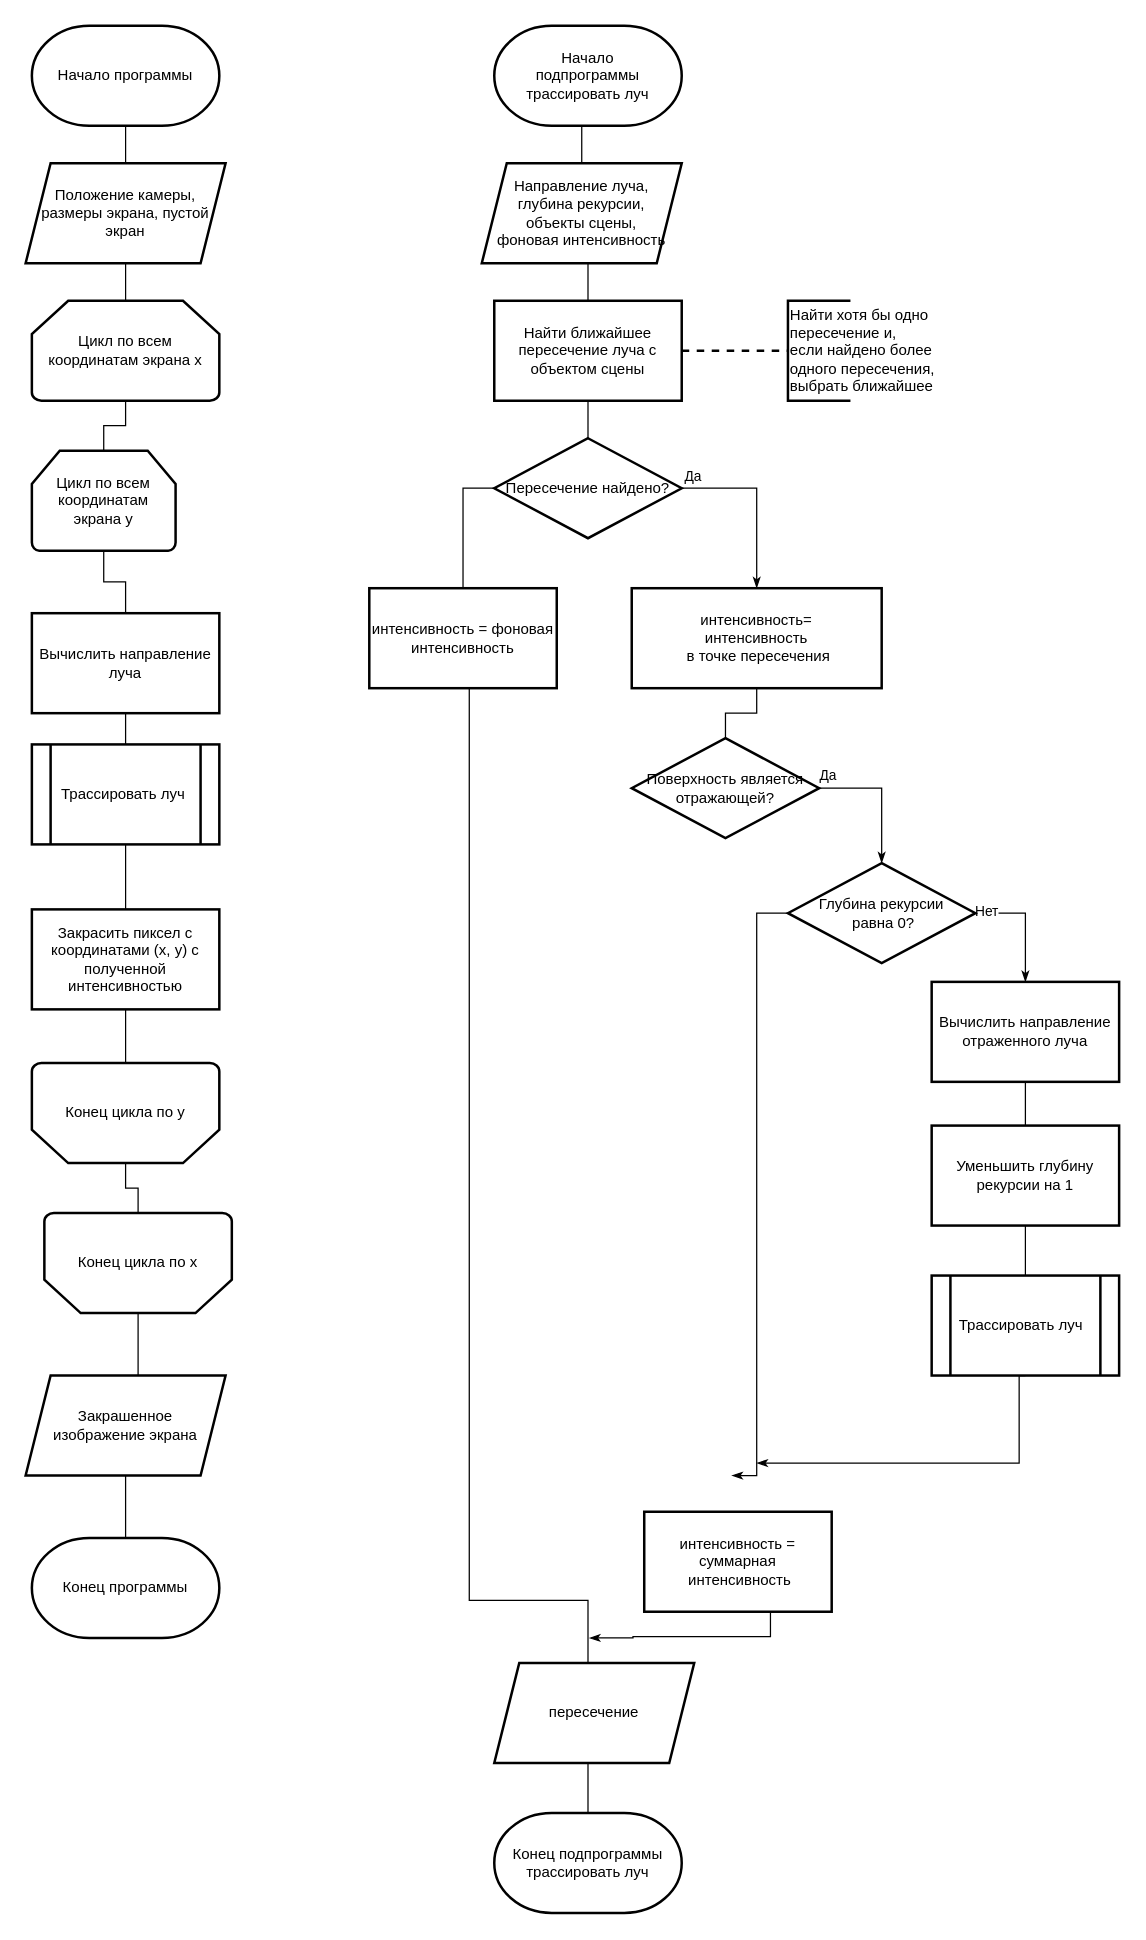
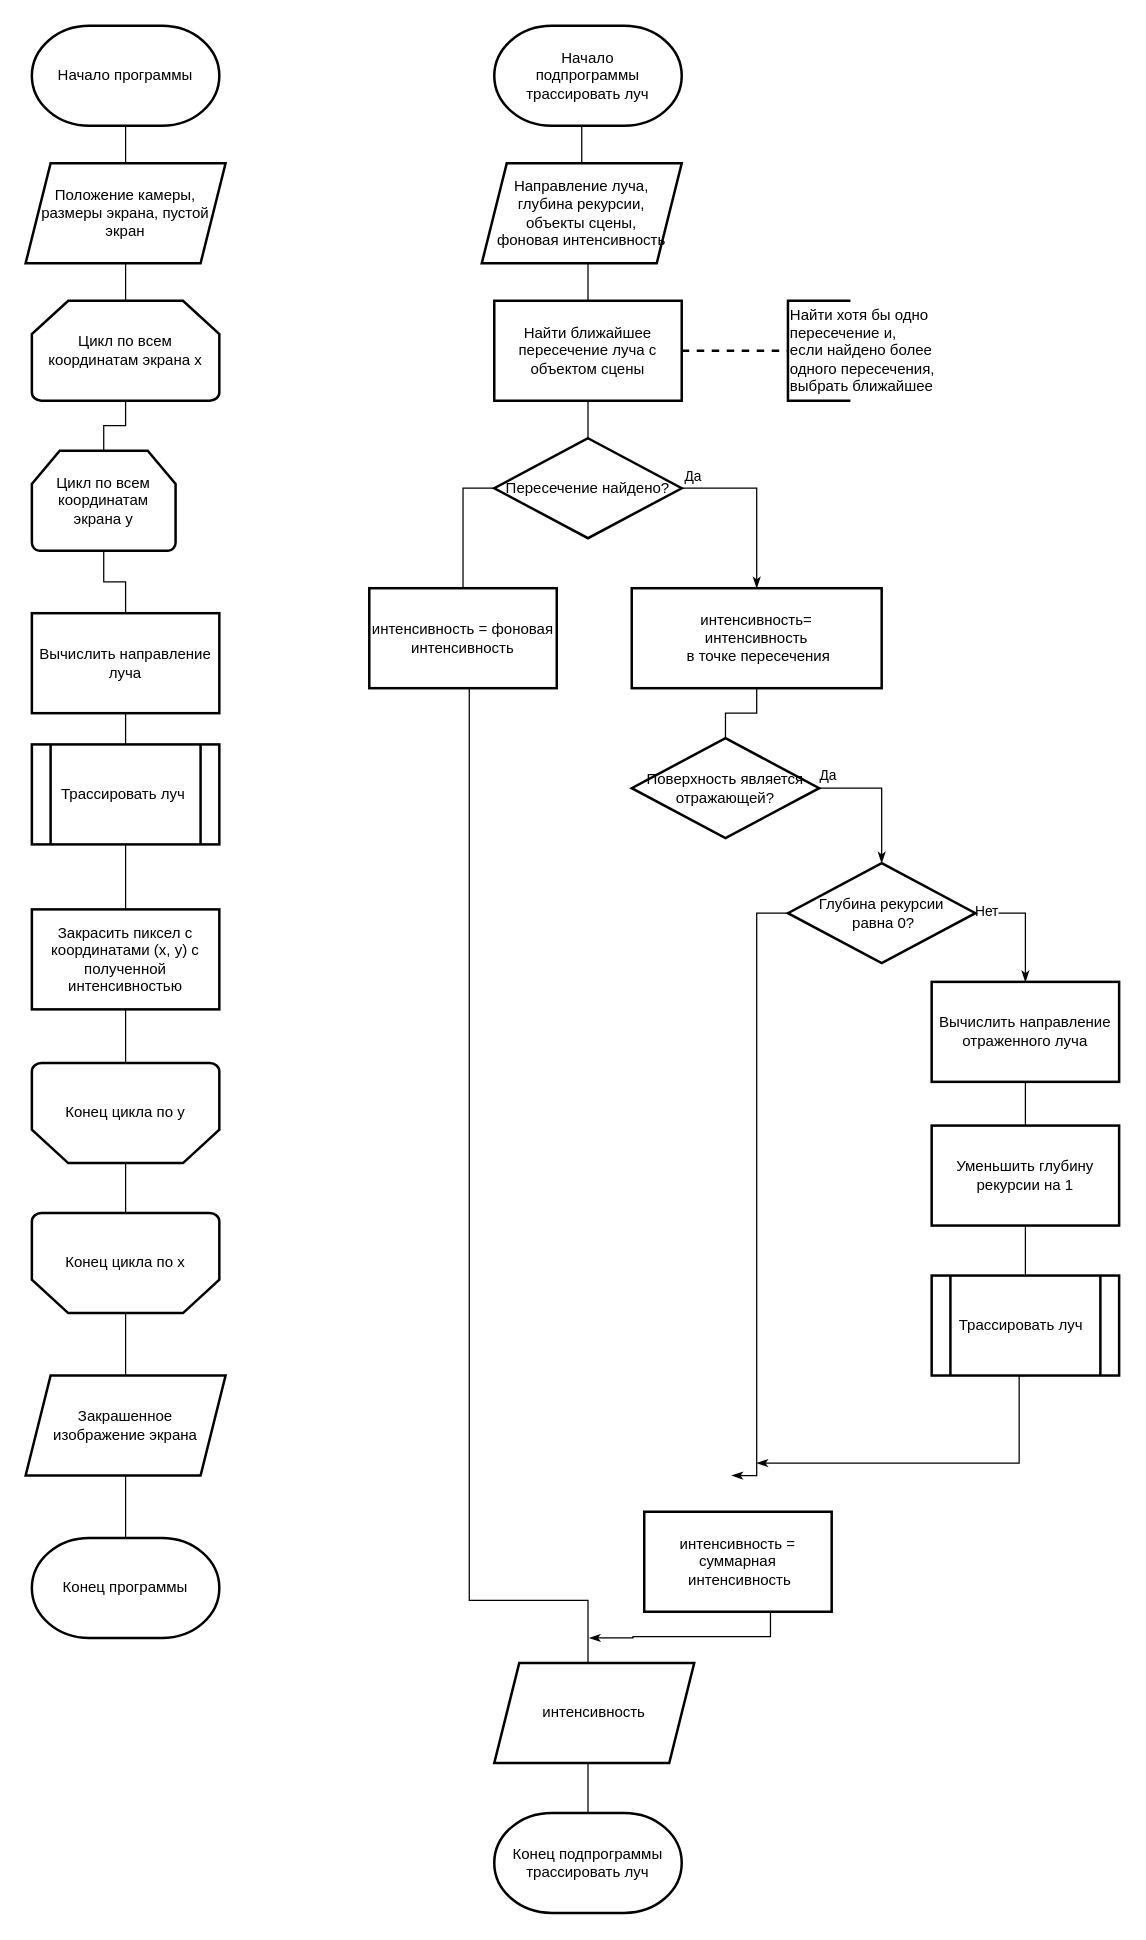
  <mxCell id="0" />
  <mxCell id="1" parent="0" />
  <mxCell id="2" style="edgeStyle=orthogonalEdgeStyle;rounded=0;orthogonalLoop=1;jettySize=auto;html=1;exitX=0.5;exitY=1;exitDx=0;exitDy=0;exitPerimeter=0;entryX=0.5;entryY=0;entryDx=0;entryDy=0;endArrow=none;endFill=0;" edge="1" parent="1" source="3" target="46"><mxGeometry relative="1" as="geometry" /></mxCell>
  <mxCell id="3" value="Начало программы&lt;br&gt;" style="strokeWidth=2;html=1;shape=mxgraph.flowchart.terminator;whiteSpace=wrap;" parent="1" vertex="1"><mxGeometry x="25" y="20" width="150" height="80" as="geometry" /></mxCell>
  <mxCell id="4" style="edgeStyle=orthogonalEdgeStyle;rounded=0;orthogonalLoop=1;jettySize=auto;html=1;exitX=0.5;exitY=1;exitDx=0;exitDy=0;exitPerimeter=0;entryX=0.5;entryY=0;entryDx=0;entryDy=0;entryPerimeter=0;endArrow=none;endFill=0;" parent="1" source="6" target="8" edge="1"><mxGeometry relative="1" as="geometry" /></mxCell>
  <mxCell id="5" style="edgeStyle=orthogonalEdgeStyle;rounded=0;orthogonalLoop=1;jettySize=auto;html=1;exitX=0.5;exitY=0;exitDx=0;exitDy=0;exitPerimeter=0;entryX=0.5;entryY=1;entryDx=0;entryDy=0;endArrow=none;endFill=0;" edge="1" parent="1" source="6" target="46"><mxGeometry relative="1" as="geometry" /></mxCell>
  <mxCell id="6" value="Цикл по всем координатам экрана x" style="strokeWidth=2;html=1;shape=mxgraph.flowchart.loop_limit;whiteSpace=wrap;" parent="1" vertex="1"><mxGeometry x="25" y="240" width="150" height="80" as="geometry" /></mxCell>
  <mxCell id="7" style="edgeStyle=orthogonalEdgeStyle;rounded=0;orthogonalLoop=1;jettySize=auto;html=1;exitX=0.5;exitY=1;exitDx=0;exitDy=0;exitPerimeter=0;entryX=0.5;entryY=0;entryDx=0;entryDy=0;endArrow=none;endFill=0;" parent="1" source="8" target="10" edge="1"><mxGeometry relative="1" as="geometry" /></mxCell>
  <mxCell id="8" value="Цикл по всем координатам экрана y" style="strokeWidth=2;html=1;shape=mxgraph.flowchart.loop_limit;whiteSpace=wrap;" parent="1" vertex="1"><mxGeometry x="25" y="360" width="115" height="80" as="geometry" /></mxCell>
  <mxCell id="9" value="" style="edgeStyle=orthogonalEdgeStyle;rounded=0;orthogonalLoop=1;jettySize=auto;html=1;endArrow=none;endFill=0;" parent="1" source="10" target="16" edge="1"><mxGeometry relative="1" as="geometry" /></mxCell>
  <mxCell id="10" value="Вычислить направление луча" style="rounded=0;whiteSpace=wrap;html=1;strokeWidth=2;" parent="1" vertex="1"><mxGeometry x="25" y="490" width="150" height="80" as="geometry" /></mxCell>
  <mxCell id="11" value="" style="edgeStyle=orthogonalEdgeStyle;rounded=0;orthogonalLoop=1;jettySize=auto;html=1;endArrow=none;endFill=0;" parent="1" source="12" target="14" edge="1"><mxGeometry relative="1" as="geometry" /></mxCell>
  <mxCell id="12" value="Конец цикла по y" style="strokeWidth=2;html=1;shape=mxgraph.flowchart.loop_limit;whiteSpace=wrap;direction=west;" parent="1" vertex="1"><mxGeometry x="25" y="850" width="150" height="80" as="geometry" /></mxCell>
  <mxCell id="13" value="" style="edgeStyle=orthogonalEdgeStyle;rounded=0;orthogonalLoop=1;jettySize=auto;html=1;endArrow=none;endFill=0;" parent="1" source="14" target="15" edge="1"><mxGeometry relative="1" as="geometry" /></mxCell>
- <mxCell id="14" value="Конец цикла по x" style="strokeWidth=2;html=1;shape=mxgraph.flowchart.loop_limit;whiteSpace=wrap;direction=west;" parent="1" vertex="1"><mxGeometry x="35" y="970" width="150" height="80" as="geometry" /></mxCell>
+ <mxCell id="14" value="Конец цикла по x" style="strokeWidth=2;html=1;shape=mxgraph.flowchart.loop_limit;whiteSpace=wrap;direction=west;" parent="1" vertex="1"><mxGeometry x="25" y="970" width="150" height="80" as="geometry" /></mxCell>
  <mxCell id="15" value="Конец программы" style="strokeWidth=2;html=1;shape=mxgraph.flowchart.terminator;whiteSpace=wrap;" parent="1" vertex="1"><mxGeometry x="25" y="1230" width="150" height="80" as="geometry" /></mxCell>
  <mxCell id="16" value="&lt;span&gt;Трассировать луч&amp;nbsp;&lt;/span&gt;" style="shape=process;whiteSpace=wrap;html=1;backgroundOutline=1;strokeWidth=2;" parent="1" vertex="1"><mxGeometry x="25" y="595" width="150" height="80" as="geometry" /></mxCell>
  <mxCell id="17" style="edgeStyle=orthogonalEdgeStyle;rounded=0;orthogonalLoop=1;jettySize=auto;html=1;exitX=0.5;exitY=1;exitDx=0;exitDy=0;exitPerimeter=0;entryX=0.5;entryY=0;entryDx=0;entryDy=0;endArrow=none;endFill=0;" edge="1" parent="1" source="18" target="49"><mxGeometry relative="1" as="geometry" /></mxCell>
  <mxCell id="18" value="Начало &lt;br&gt;подпрограммы трассировать луч" style="strokeWidth=2;html=1;shape=mxgraph.flowchart.terminator;whiteSpace=wrap;" parent="1" vertex="1"><mxGeometry x="395" y="20" width="150" height="80" as="geometry" /></mxCell>
  <mxCell id="19" value="" style="edgeStyle=orthogonalEdgeStyle;rounded=0;orthogonalLoop=1;jettySize=auto;html=1;endArrow=none;endFill=0;" parent="1" source="20" target="26" edge="1"><mxGeometry relative="1" as="geometry" /></mxCell>
  <mxCell id="20" value="Найти ближайшее пересечение луча с объектом сцены" style="rounded=0;whiteSpace=wrap;html=1;strokeWidth=2;" parent="1" vertex="1"><mxGeometry x="395" y="240" width="150" height="80" as="geometry" /></mxCell>
  <mxCell id="21" value="" style="endArrow=none;dashed=1;html=1;strokeWidth=2;exitX=1;exitY=0.5;exitDx=0;exitDy=0;entryX=0;entryY=0.5;entryDx=0;entryDy=0;entryPerimeter=0;" parent="1" source="20" target="22" edge="1"><mxGeometry width="50" height="50" relative="1" as="geometry"><mxPoint x="545" y="290" as="sourcePoint" /><mxPoint x="630" y="290" as="targetPoint" /></mxGeometry></mxCell>
  <mxCell id="22" value="Найти хотя бы одно &lt;br&gt;пересечение и, &lt;br&gt;если найдено более &lt;br&gt;одного пересечения,&amp;nbsp;&lt;br&gt;выбрать ближайшее" style="strokeWidth=2;html=1;shape=mxgraph.flowchart.annotation_1;align=left;pointerEvents=1;" parent="1" vertex="1"><mxGeometry x="630" y="240" width="50" height="80" as="geometry" /></mxCell>
  <mxCell id="23" style="edgeStyle=orthogonalEdgeStyle;rounded=0;orthogonalLoop=1;jettySize=auto;html=1;exitX=1;exitY=0.5;exitDx=0;exitDy=0;entryX=0.5;entryY=0;entryDx=0;entryDy=0;endArrow=classicThin;endFill=1;startArrow=none;startFill=0;" parent="1" source="26" target="29" edge="1"><mxGeometry relative="1" as="geometry" /></mxCell>
  <mxCell id="24" value="Да" style="edgeLabel;html=1;align=center;verticalAlign=middle;resizable=0;points=[];" parent="23" vertex="1" connectable="0"><mxGeometry x="-0.564" y="1" relative="1" as="geometry"><mxPoint x="-22.35" y="-9" as="offset" /></mxGeometry></mxCell>
  <mxCell id="25" style="edgeStyle=orthogonalEdgeStyle;rounded=0;orthogonalLoop=1;jettySize=auto;html=1;exitX=0;exitY=0.5;exitDx=0;exitDy=0;entryX=0.5;entryY=0;entryDx=0;entryDy=0;startArrow=none;startFill=0;endArrow=none;endFill=0;" parent="1" source="26" target="28" edge="1"><mxGeometry relative="1" as="geometry" /></mxCell>
  <mxCell id="26" value="Пересечение найдено?" style="rhombus;whiteSpace=wrap;html=1;strokeWidth=2;" parent="1" vertex="1"><mxGeometry x="395" y="350" width="150" height="80" as="geometry" /></mxCell>
  <mxCell id="27" style="edgeStyle=orthogonalEdgeStyle;rounded=0;orthogonalLoop=1;jettySize=auto;html=1;exitX=0.5;exitY=1;exitDx=0;exitDy=0;startArrow=none;startFill=0;endArrow=none;endFill=0;entryX=0.5;entryY=0;entryDx=0;entryDy=0;entryPerimeter=0;" parent="1" source="28" target="43" edge="1"><mxGeometry relative="1" as="geometry"><mxPoint x="320.412" y="1381.176" as="targetPoint" /><Array as="points"><mxPoint x="375" y="550" /><mxPoint x="375" y="1280" /><mxPoint x="470" y="1280" /></Array></mxGeometry></mxCell>
  <mxCell id="28" value="интенсивность = фоновая интенсивность" style="rounded=0;whiteSpace=wrap;html=1;strokeWidth=2;" parent="1" vertex="1"><mxGeometry x="295" y="470" width="150" height="80" as="geometry" /></mxCell>
  <mxCell id="29" value="интенсивность=&lt;br&gt;интенсивность&lt;br&gt;&amp;nbsp;в точке пересечения" style="rounded=0;whiteSpace=wrap;html=1;strokeWidth=2;" parent="1" vertex="1"><mxGeometry x="505" y="470" width="200" height="80" as="geometry" /></mxCell>
  <mxCell id="30" value="" style="edgeStyle=orthogonalEdgeStyle;rounded=0;orthogonalLoop=1;jettySize=auto;html=1;startArrow=none;startFill=0;endArrow=none;endFill=0;" parent="1" source="32" target="29" edge="1"><mxGeometry relative="1" as="geometry" /></mxCell>
  <mxCell id="31" value="Да" style="edgeStyle=orthogonalEdgeStyle;rounded=0;orthogonalLoop=1;jettySize=auto;html=1;exitX=1;exitY=0.5;exitDx=0;exitDy=0;startArrow=none;startFill=0;endArrow=classicThin;endFill=1;entryX=0.5;entryY=0;entryDx=0;entryDy=0;" parent="1" source="32" target="45" edge="1"><mxGeometry x="-0.857" y="10" relative="1" as="geometry"><mxPoint x="768" y="700" as="targetPoint" /><mxPoint x="698" y="630" as="sourcePoint" /><Array as="points"><mxPoint x="705" y="630" /></Array><mxPoint x="-1" as="offset" /></mxGeometry></mxCell>
  <mxCell id="32" value="Поверхность является отражающей?" style="rhombus;whiteSpace=wrap;html=1;strokeWidth=2;" parent="1" vertex="1"><mxGeometry x="505" y="590" width="150" height="80" as="geometry" /></mxCell>
  <mxCell id="33" style="edgeStyle=orthogonalEdgeStyle;rounded=0;orthogonalLoop=1;jettySize=auto;html=1;exitX=1;exitY=0.5;exitDx=0;exitDy=0;startArrow=none;startFill=0;endArrow=classicThin;endFill=1;" parent="1" source="45" target="36" edge="1"><mxGeometry relative="1" as="geometry" /></mxCell>
  <mxCell id="34" value="Нет" style="edgeLabel;html=1;align=center;verticalAlign=middle;resizable=0;points=[];" parent="33" vertex="1" connectable="0"><mxGeometry x="-0.824" y="2" relative="1" as="geometry"><mxPoint as="offset" /></mxGeometry></mxCell>
  <mxCell id="35" style="edgeStyle=orthogonalEdgeStyle;rounded=0;orthogonalLoop=1;jettySize=auto;html=1;entryX=0.5;entryY=0;entryDx=0;entryDy=0;startArrow=none;startFill=0;endArrow=none;endFill=0;" parent="1" source="36" target="38" edge="1"><mxGeometry relative="1" as="geometry" /></mxCell>
  <mxCell id="36" value="Вычислить направление отраженного луча" style="rounded=0;whiteSpace=wrap;html=1;strokeWidth=2;" parent="1" vertex="1"><mxGeometry x="745" y="785" width="150" height="80" as="geometry" /></mxCell>
  <mxCell id="37" style="edgeStyle=orthogonalEdgeStyle;rounded=0;orthogonalLoop=1;jettySize=auto;html=1;entryX=0.5;entryY=0;entryDx=0;entryDy=0;startArrow=none;startFill=0;endArrow=none;endFill=0;" parent="1" source="38" target="40" edge="1"><mxGeometry relative="1" as="geometry" /></mxCell>
  <mxCell id="38" value="Уменьшить глубину рекурсии на 1" style="rounded=0;whiteSpace=wrap;html=1;strokeWidth=2;" parent="1" vertex="1"><mxGeometry x="745" y="900" width="150" height="80" as="geometry" /></mxCell>
  <mxCell id="39" style="edgeStyle=orthogonalEdgeStyle;rounded=0;orthogonalLoop=1;jettySize=auto;html=1;exitX=0.5;exitY=1;exitDx=0;exitDy=0;startArrow=none;startFill=0;endArrow=classicThin;endFill=1;" parent="1" source="40" edge="1"><mxGeometry relative="1" as="geometry"><mxPoint x="605" y="1170" as="targetPoint" /><mxPoint x="918" y="1165" as="sourcePoint" /><Array as="points"><mxPoint x="815" y="1100" /><mxPoint x="815" y="1170" /></Array></mxGeometry></mxCell>
  <mxCell id="40" value="&lt;span&gt;Трассировать луч&amp;nbsp;&amp;nbsp;&lt;/span&gt;" style="shape=process;whiteSpace=wrap;html=1;backgroundOutline=1;strokeWidth=2;" parent="1" vertex="1"><mxGeometry x="745" y="1020" width="150" height="80" as="geometry" /></mxCell>
  <mxCell id="41" style="edgeStyle=orthogonalEdgeStyle;rounded=0;orthogonalLoop=1;jettySize=auto;html=1;exitX=0.5;exitY=1;exitDx=0;exitDy=0;startArrow=none;startFill=0;endArrow=classicThin;endFill=1;" parent="1" edge="1"><mxGeometry relative="1" as="geometry"><mxPoint x="471" y="1310" as="targetPoint" /><mxPoint x="616" y="1289" as="sourcePoint" /><Array as="points"><mxPoint x="616" y="1309" /><mxPoint x="506" y="1309" /><mxPoint x="471" y="1310" /></Array></mxGeometry></mxCell>
  <mxCell id="42" value="интенсивность = суммарная&lt;br&gt;&amp;nbsp;интенсивность" style="rounded=0;whiteSpace=wrap;html=1;strokeWidth=2;" parent="1" vertex="1"><mxGeometry x="515" y="1209" width="150" height="80" as="geometry" /></mxCell>
  <mxCell id="43" value="Конец подпрограммы трассировать луч" style="strokeWidth=2;html=1;shape=mxgraph.flowchart.terminator;whiteSpace=wrap;" parent="1" vertex="1"><mxGeometry x="395" y="1450" width="150" height="80" as="geometry" /></mxCell>
  <mxCell id="44" style="edgeStyle=orthogonalEdgeStyle;rounded=0;orthogonalLoop=1;jettySize=auto;html=1;exitX=0;exitY=0.5;exitDx=0;exitDy=0;startArrow=none;startFill=0;endArrow=classicThin;endFill=1;" parent="1" source="45" edge="1"><mxGeometry relative="1" as="geometry"><mxPoint x="585" y="1180" as="targetPoint" /><Array as="points"><mxPoint x="605" y="730" /><mxPoint x="605" y="1180" /></Array></mxGeometry></mxCell>
  <mxCell id="45" value="Глубина рекурсии&lt;br&gt;&amp;nbsp;равна 0?" style="rhombus;whiteSpace=wrap;html=1;strokeWidth=2;" parent="1" vertex="1"><mxGeometry x="630" y="690" width="150" height="80" as="geometry" /></mxCell>
  <mxCell id="46" value="Положение камеры, размеры экрана, пустой экран" style="shape=parallelogram;perimeter=parallelogramPerimeter;whiteSpace=wrap;html=1;fixedSize=1;strokeWidth=2;" vertex="1" parent="1"><mxGeometry x="20" y="130" width="160" height="80" as="geometry" /></mxCell>
  <mxCell id="47" value="Закрашенное &lt;br&gt;изображение экрана" style="shape=parallelogram;perimeter=parallelogramPerimeter;whiteSpace=wrap;html=1;fixedSize=1;strokeWidth=2;" vertex="1" parent="1"><mxGeometry x="20" y="1100" width="160" height="80" as="geometry" /></mxCell>
  <mxCell id="48" style="edgeStyle=orthogonalEdgeStyle;rounded=0;orthogonalLoop=1;jettySize=auto;html=1;exitX=0.5;exitY=1;exitDx=0;exitDy=0;entryX=0.5;entryY=0;entryDx=0;entryDy=0;endArrow=none;endFill=0;" edge="1" parent="1" source="49" target="20"><mxGeometry relative="1" as="geometry" /></mxCell>
  <mxCell id="49" value="Направление луча, &lt;br&gt;глубина рекурсии, &lt;br&gt;объекты сцены,&lt;br&gt;фоновая интенсивность" style="shape=parallelogram;perimeter=parallelogramPerimeter;whiteSpace=wrap;html=1;fixedSize=1;strokeWidth=2;" vertex="1" parent="1"><mxGeometry x="385" y="130" width="160" height="80" as="geometry" /></mxCell>
  <mxCell id="50" style="edgeStyle=orthogonalEdgeStyle;rounded=0;orthogonalLoop=1;jettySize=auto;html=1;endArrow=none;endFill=0;entryX=0.5;entryY=1;entryDx=0;entryDy=0;" edge="1" parent="1" source="52" target="16"><mxGeometry relative="1" as="geometry"><mxPoint x="100" y="680" as="targetPoint" /></mxGeometry></mxCell>
  <mxCell id="51" style="edgeStyle=orthogonalEdgeStyle;rounded=0;orthogonalLoop=1;jettySize=auto;html=1;exitX=0.5;exitY=1;exitDx=0;exitDy=0;endArrow=none;endFill=0;" edge="1" parent="1" source="52" target="12"><mxGeometry relative="1" as="geometry" /></mxCell>
  <mxCell id="52" value="Закрасить пиксел с координатами (x, y) с полученной интенсивностью" style="rounded=0;whiteSpace=wrap;html=1;strokeWidth=2;" vertex="1" parent="1"><mxGeometry x="25" y="727" width="150" height="80" as="geometry" /></mxCell>
- <mxCell id="53" value="пересечение" style="shape=parallelogram;perimeter=parallelogramPerimeter;whiteSpace=wrap;html=1;fixedSize=1;strokeWidth=2;" vertex="1" parent="1"><mxGeometry x="395" y="1330" width="160" height="80" as="geometry" /></mxCell>
+ <mxCell id="53" value="интенсивность" style="shape=parallelogram;perimeter=parallelogramPerimeter;whiteSpace=wrap;html=1;fixedSize=1;strokeWidth=2;" vertex="1" parent="1"><mxGeometry x="395" y="1330" width="160" height="80" as="geometry" /></mxCell>
